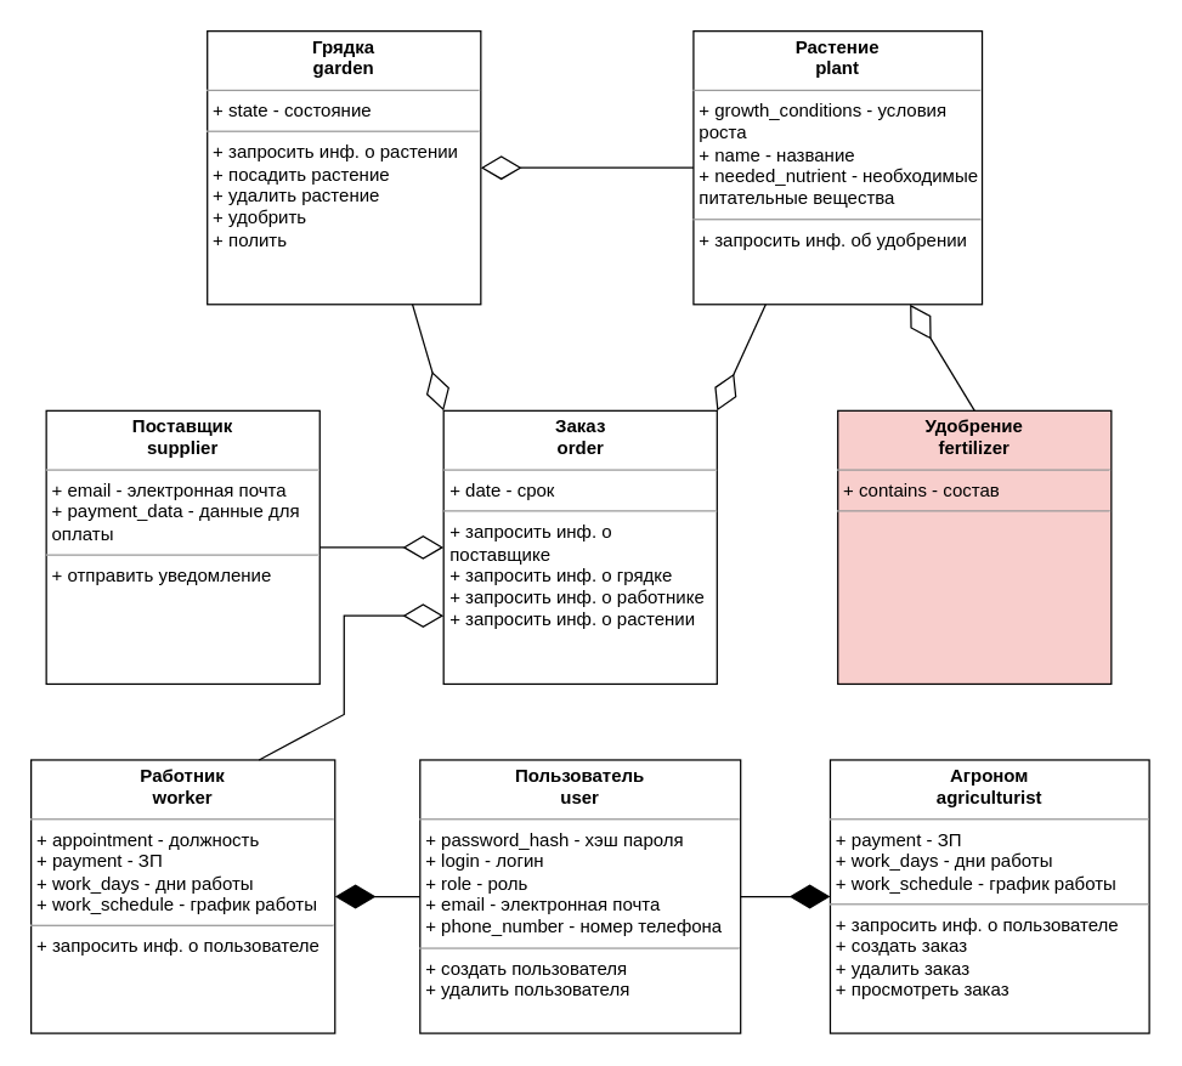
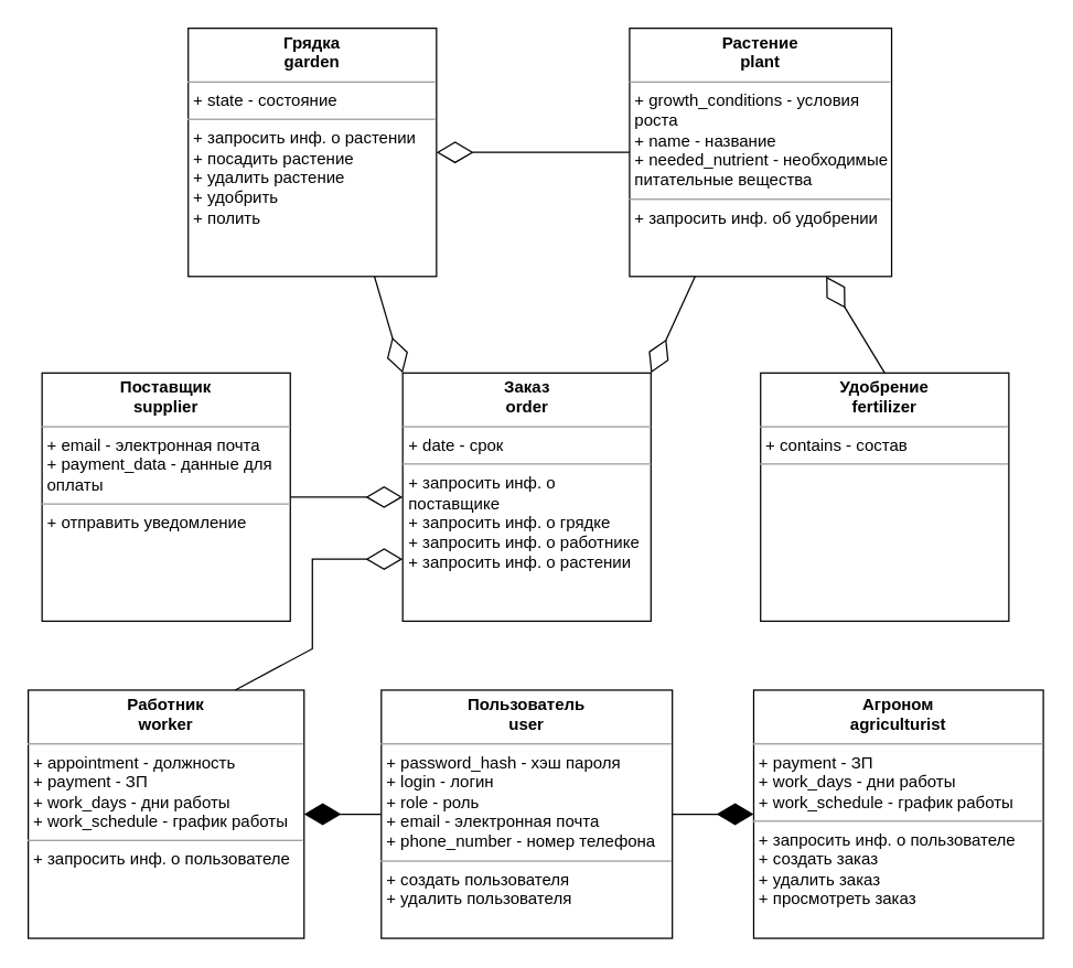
  <mxCell id="0" />
  <mxCell id="1" parent="0" />
  <mxCell id="2" value="" style="endArrow=diamondThin;endFill=1;endSize=24;html=1;rounded=0;exitX=0;exitY=0.5;exitDx=0;exitDy=0;entryX=1;entryY=0.5;entryDx=0;entryDy=0;" edge="1" parent="1" source="5" target="9"><mxGeometry width="160" relative="1" as="geometry"><mxPoint x="246" y="30" as="sourcePoint" /><mxPoint x="406" y="30" as="targetPoint" /></mxGeometry></mxCell>
  <mxCell id="3" value="" style="endArrow=diamondThin;endFill=0;endSize=24;html=1;rounded=0;exitX=0.5;exitY=0;exitDx=0;exitDy=0;entryX=0.75;entryY=1;entryDx=0;entryDy=0;" edge="1" parent="1" source="8" target="10"><mxGeometry width="160" relative="1" as="geometry"><mxPoint x="346" y="-140" as="sourcePoint" /><mxPoint x="506" y="-140" as="targetPoint" /></mxGeometry></mxCell>
  <mxCell id="4" value="&lt;p style=&quot;margin:0px;margin-top:4px;text-align:center;&quot;&gt;&lt;b&gt;Агроном&lt;/b&gt;&lt;br&gt;&lt;b&gt;agriculturist&lt;/b&gt;&lt;br&gt;&lt;/p&gt;&lt;hr size=&quot;1&quot;&gt;&lt;p style=&quot;margin:0px;margin-left:4px;&quot;&gt;+ payment - ЗП&lt;/p&gt;&lt;p style=&quot;margin:0px;margin-left:4px;&quot;&gt;+ work_days - дни работы&lt;br&gt;+ work_schedule - график работы&lt;/p&gt;&lt;hr size=&quot;1&quot;&gt;&lt;p style=&quot;margin:0px;margin-left:4px;&quot;&gt;+&amp;nbsp;запросить инф. о пользователе&lt;br&gt;+ создать заказ&lt;br&gt;+ удалить заказ&lt;br&gt;+ просмотреть заказ&lt;/p&gt;" style="verticalAlign=top;align=left;overflow=fill;fontSize=12;fontFamily=Helvetica;html=1;whiteSpace=wrap;" vertex="1" parent="1"><mxGeometry x="546" y="500" width="210" height="180" as="geometry" /></mxCell>
  <mxCell id="5" value="&lt;p style=&quot;margin:0px;margin-top:4px;text-align:center;&quot;&gt;&lt;b&gt;Пользователь&lt;/b&gt;&lt;br&gt;&lt;b&gt;user&lt;/b&gt;&lt;br&gt;&lt;/p&gt;&lt;hr size=&quot;1&quot;&gt;&lt;p style=&quot;margin:0px;margin-left:4px;&quot;&gt;+ password_hash - хэш пароля&lt;/p&gt;&lt;p style=&quot;margin:0px;margin-left:4px;&quot;&gt;+ login - логин&lt;br&gt;+ role - роль&lt;br&gt;+ email - электронная почта&lt;br&gt;+ phone_number - номер телефона&lt;/p&gt;&lt;hr size=&quot;1&quot;&gt;&lt;p style=&quot;margin:0px;margin-left:4px;&quot;&gt;+ создать пользователя&lt;br&gt;+ удалить пользователя&lt;/p&gt;" style="verticalAlign=top;align=left;overflow=fill;fontSize=12;fontFamily=Helvetica;html=1;whiteSpace=wrap;" vertex="1" parent="1"><mxGeometry x="276" y="500" width="211" height="180" as="geometry" /></mxCell>
  <mxCell id="6" value="&lt;p style=&quot;margin:0px;margin-top:4px;text-align:center;&quot;&gt;&lt;b&gt;Поставщик&lt;/b&gt;&lt;br&gt;&lt;b&gt;supplier&lt;/b&gt;&lt;/p&gt;&lt;hr size=&quot;1&quot;&gt;&lt;p style=&quot;margin:0px;margin-left:4px;&quot;&gt;+ email - электронная почта&lt;br&gt;+ payment_data - данные для оплаты&lt;/p&gt;&lt;hr size=&quot;1&quot;&gt;&lt;p style=&quot;margin:0px;margin-left:4px;&quot;&gt;+ отправить уведомление&lt;/p&gt;" style="verticalAlign=top;align=left;overflow=fill;fontSize=12;fontFamily=Helvetica;html=1;whiteSpace=wrap;" vertex="1" parent="1"><mxGeometry x="30" y="270" width="180" height="180" as="geometry" /></mxCell>
  <mxCell id="7" value="&lt;p style=&quot;margin:0px;margin-top:4px;text-align:center;&quot;&gt;&lt;b&gt;Грядка&lt;/b&gt;&lt;br&gt;&lt;b&gt;garden&lt;/b&gt;&lt;/p&gt;&lt;hr size=&quot;1&quot;&gt;&lt;p style=&quot;margin:0px;margin-left:4px;&quot;&gt;+ state - состояние&lt;br&gt;&lt;/p&gt;&lt;hr size=&quot;1&quot;&gt;&lt;p style=&quot;margin:0px;margin-left:4px;&quot;&gt;+&amp;nbsp;запросить инф. о растении&lt;/p&gt;&lt;p style=&quot;margin:0px;margin-left:4px;&quot;&gt;+ посадить растение&lt;/p&gt;&lt;p style=&quot;margin:0px;margin-left:4px;&quot;&gt;+ удалить растение&lt;br&gt;+ удобрить&lt;br&gt;+ полить&lt;br&gt;&lt;br&gt;&lt;/p&gt;" style="verticalAlign=top;align=left;overflow=fill;fontSize=12;fontFamily=Helvetica;html=1;whiteSpace=wrap;" vertex="1" parent="1"><mxGeometry x="136" y="20" width="180" height="180" as="geometry" /></mxCell>
- <mxCell id="8" value="&lt;p style=&quot;margin:0px;margin-top:4px;text-align:center;&quot;&gt;&lt;b&gt;Удобрение&lt;/b&gt;&lt;br&gt;&lt;b&gt;fertilizer&lt;/b&gt;&lt;/p&gt;&lt;hr size=&quot;1&quot;&gt;&lt;p style=&quot;margin:0px;margin-left:4px;&quot;&gt;+ contains - состав&lt;br&gt;&lt;/p&gt;&lt;hr size=&quot;1&quot;&gt;&lt;p style=&quot;margin:0px;margin-left:4px;&quot;&gt;&lt;br&gt;&lt;/p&gt;" style="verticalAlign=top;align=left;overflow=fill;fontSize=12;fontFamily=Helvetica;html=1;whiteSpace=wrap;fillColor=#f8cecc;" vertex="1" parent="1"><mxGeometry x="551" y="270" width="180" height="180" as="geometry" /></mxCell>
+ <mxCell id="8" value="&lt;p style=&quot;margin:0px;margin-top:4px;text-align:center;&quot;&gt;&lt;b&gt;Удобрение&lt;/b&gt;&lt;br&gt;&lt;b&gt;fertilizer&lt;/b&gt;&lt;/p&gt;&lt;hr size=&quot;1&quot;&gt;&lt;p style=&quot;margin:0px;margin-left:4px;&quot;&gt;+ contains - состав&lt;br&gt;&lt;/p&gt;&lt;hr size=&quot;1&quot;&gt;&lt;p style=&quot;margin:0px;margin-left:4px;&quot;&gt;&lt;br&gt;&lt;/p&gt;" style="verticalAlign=top;align=left;overflow=fill;fontSize=12;fontFamily=Helvetica;html=1;whiteSpace=wrap;" vertex="1" parent="1"><mxGeometry x="551" y="270" width="180" height="180" as="geometry" /></mxCell>
  <mxCell id="9" value="&lt;p style=&quot;margin:0px;margin-top:4px;text-align:center;&quot;&gt;&lt;b&gt;Работник&lt;/b&gt;&lt;br&gt;&lt;b&gt;worker&lt;/b&gt;&lt;/p&gt;&lt;hr size=&quot;1&quot;&gt;&lt;p style=&quot;margin:0px;margin-left:4px;&quot;&gt;+ appointment - должность&lt;br&gt;&lt;/p&gt;&lt;p style=&quot;border-color: var(--border-color); margin: 0px 0px 0px 4px;&quot;&gt;+ payment - ЗП&lt;/p&gt;&lt;p style=&quot;border-color: var(--border-color); margin: 0px 0px 0px 4px;&quot;&gt;+ work_days - дни работы&lt;br style=&quot;border-color: var(--border-color);&quot;&gt;+ work_schedule - график работы&lt;/p&gt;&lt;hr size=&quot;1&quot;&gt;&lt;p style=&quot;margin:0px;margin-left:4px;&quot;&gt;+&amp;nbsp;запросить инф. о пользователе&lt;br&gt;&lt;/p&gt;" style="verticalAlign=top;align=left;overflow=fill;fontSize=12;fontFamily=Helvetica;html=1;whiteSpace=wrap;" vertex="1" parent="1"><mxGeometry x="20" y="500" width="200" height="180" as="geometry" /></mxCell>
  <mxCell id="10" value="&lt;p style=&quot;margin:0px;margin-top:4px;text-align:center;&quot;&gt;&lt;b&gt;Растение&lt;/b&gt;&lt;br&gt;&lt;b&gt;plant&lt;/b&gt;&lt;/p&gt;&lt;hr size=&quot;1&quot;&gt;&lt;p style=&quot;margin:0px;margin-left:4px;&quot;&gt;+ growth_conditions - условия роста&lt;br&gt;+ name - название&lt;br&gt;+ needed_nutrient - необходимые питательные вещества&lt;/p&gt;&lt;hr size=&quot;1&quot;&gt;&lt;p style=&quot;margin:0px;margin-left:4px;&quot;&gt;+&amp;nbsp;запросить инф. об удобрении&lt;/p&gt;" style="verticalAlign=top;align=left;overflow=fill;fontSize=12;fontFamily=Helvetica;html=1;whiteSpace=wrap;" vertex="1" parent="1"><mxGeometry x="456" y="20" width="190" height="180" as="geometry" /></mxCell>
  <mxCell id="11" value="&lt;p style=&quot;margin:0px;margin-top:4px;text-align:center;&quot;&gt;&lt;b&gt;Заказ&lt;/b&gt;&lt;br&gt;&lt;b&gt;order&lt;/b&gt;&lt;/p&gt;&lt;hr size=&quot;1&quot;&gt;&lt;p style=&quot;margin:0px;margin-left:4px;&quot;&gt;+ date - срок&lt;br&gt;&lt;/p&gt;&lt;hr size=&quot;1&quot;&gt;&lt;p style=&quot;margin:0px;margin-left:4px;&quot;&gt;+&amp;nbsp;запросить инф. о поставщике&lt;br&gt;+&amp;nbsp;запросить инф. о грядке&lt;br&gt;+&amp;nbsp;запросить инф. о работнике&lt;br&gt;+&amp;nbsp;запросить инф. о растении&lt;br&gt;&lt;/p&gt;" style="verticalAlign=top;align=left;overflow=fill;fontSize=12;fontFamily=Helvetica;html=1;whiteSpace=wrap;" vertex="1" parent="1"><mxGeometry x="291.5" y="270" width="180" height="180" as="geometry" /></mxCell>
  <mxCell id="12" value="" style="endArrow=diamondThin;endFill=1;endSize=24;html=1;rounded=0;exitX=1;exitY=0.5;exitDx=0;exitDy=0;entryX=0;entryY=0.5;entryDx=0;entryDy=0;" edge="1" parent="1" source="5" target="4"><mxGeometry width="160" relative="1" as="geometry"><mxPoint x="536" y="550" as="sourcePoint" /><mxPoint x="696" y="550" as="targetPoint" /></mxGeometry></mxCell>
  <mxCell id="13" value="" style="endArrow=diamondThin;endFill=0;endSize=24;html=1;rounded=0;entryX=0;entryY=0.5;entryDx=0;entryDy=0;exitX=1;exitY=0.5;exitDx=0;exitDy=0;" edge="1" parent="1" source="6" target="11"><mxGeometry width="160" relative="1" as="geometry"><mxPoint x="136" y="100" as="sourcePoint" /><mxPoint x="296" y="100" as="targetPoint" /></mxGeometry></mxCell>
  <mxCell id="14" value="" style="endArrow=diamondThin;endFill=0;endSize=24;html=1;rounded=0;entryX=0;entryY=0.75;entryDx=0;entryDy=0;exitX=0.75;exitY=0;exitDx=0;exitDy=0;" edge="1" parent="1" source="9" target="11"><mxGeometry width="160" relative="1" as="geometry"><mxPoint x="220" y="470" as="sourcePoint" /><mxPoint x="286" y="470" as="targetPoint" /><Array as="points"><mxPoint x="226" y="470" /><mxPoint x="226" y="405" /></Array></mxGeometry></mxCell>
  <mxCell id="15" value="" style="endArrow=diamondThin;endFill=0;endSize=24;html=1;rounded=0;exitX=0.75;exitY=1;exitDx=0;exitDy=0;entryX=0;entryY=0;entryDx=0;entryDy=0;" edge="1" parent="1" source="7" target="11"><mxGeometry width="160" relative="1" as="geometry"><mxPoint x="516" y="40" as="sourcePoint" /><mxPoint x="676" y="40" as="targetPoint" /></mxGeometry></mxCell>
  <mxCell id="16" value="" style="endArrow=diamondThin;endFill=0;endSize=24;html=1;rounded=0;exitX=0;exitY=0.5;exitDx=0;exitDy=0;entryX=1;entryY=0.5;entryDx=0;entryDy=0;" edge="1" parent="1" source="10" target="7"><mxGeometry width="160" relative="1" as="geometry"><mxPoint x="386" y="-80" as="sourcePoint" /><mxPoint x="546" y="-80" as="targetPoint" /></mxGeometry></mxCell>
  <mxCell id="17" value="" style="endArrow=diamondThin;endFill=0;endSize=24;html=1;rounded=0;exitX=0.25;exitY=1;exitDx=0;exitDy=0;entryX=1;entryY=0;entryDx=0;entryDy=0;" edge="1" parent="1" source="10" target="11"><mxGeometry width="160" relative="1" as="geometry"><mxPoint x="561" y="245" as="sourcePoint" /><mxPoint x="487" y="245" as="targetPoint" /></mxGeometry></mxCell>
